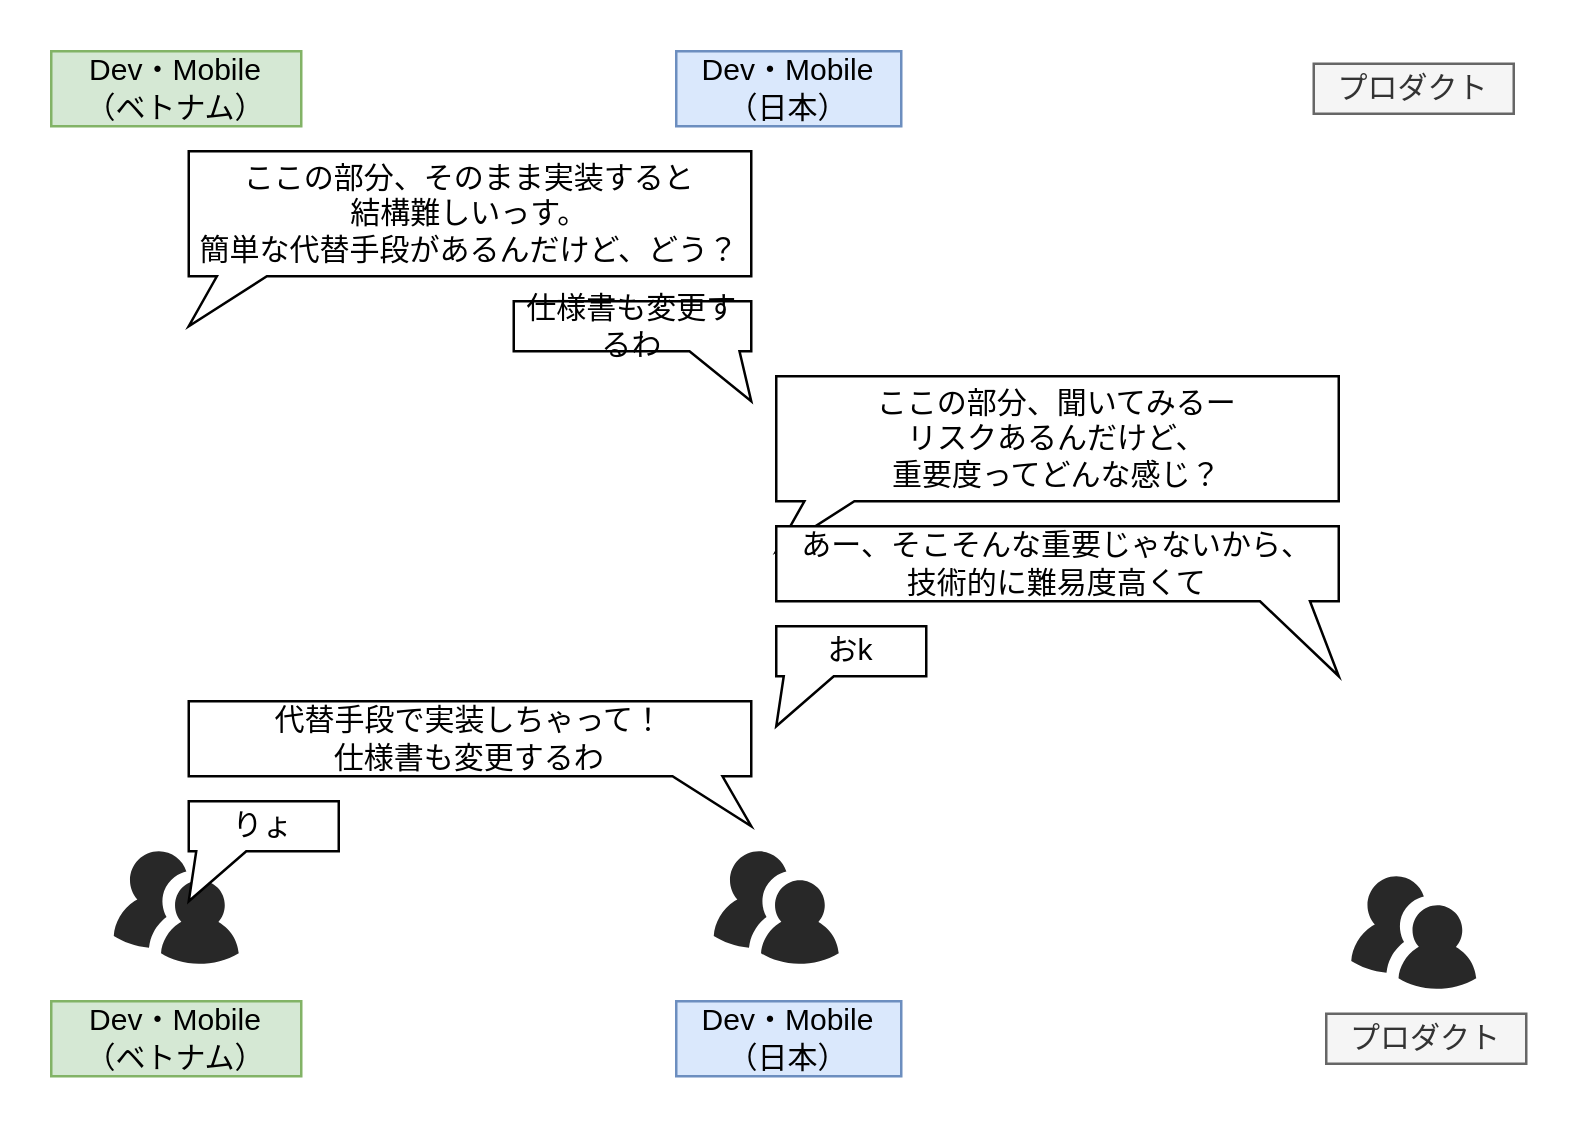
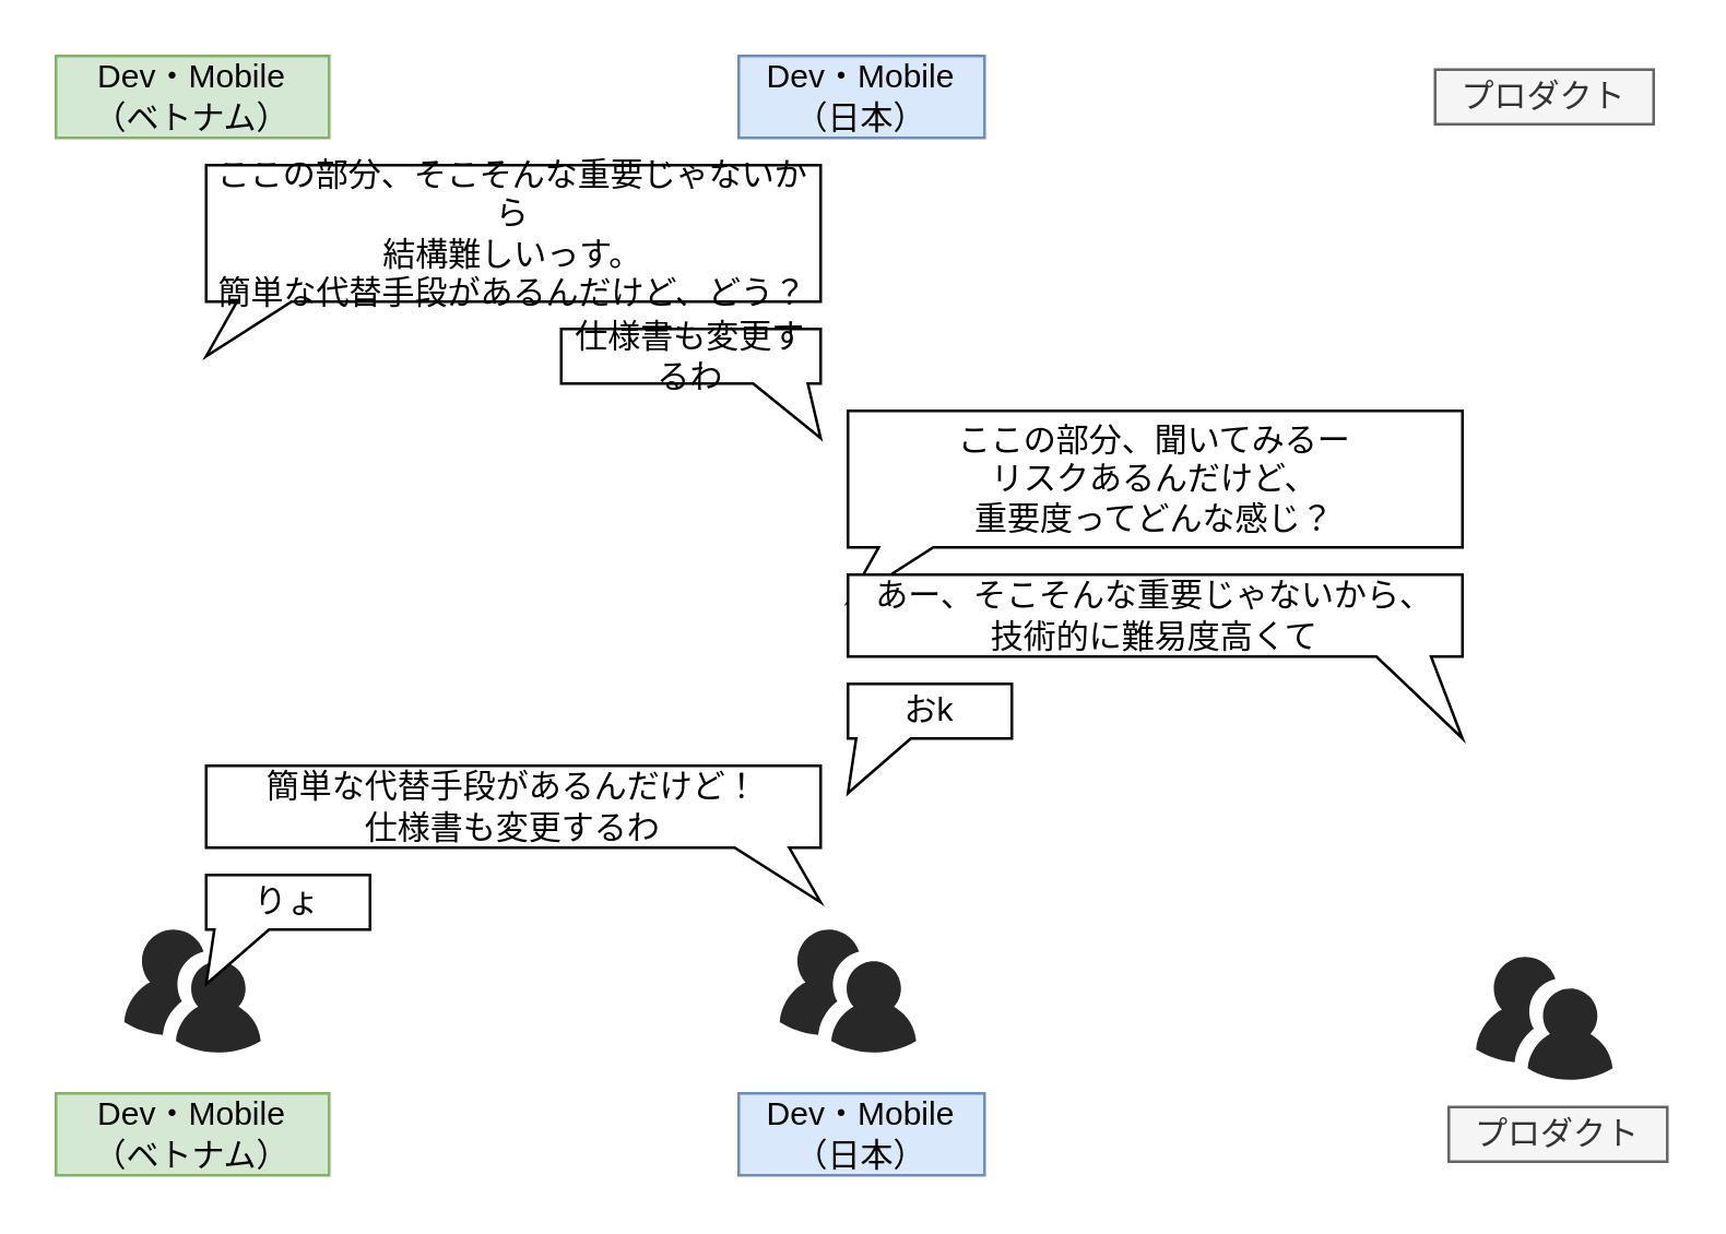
  <mxCell id="0" />
  <mxCell id="1" parent="0" />
  <mxCell id="2" value="" style="verticalLabelPosition=bottom;sketch=0;html=1;fillColor=#282828;strokeColor=none;verticalAlign=top;pointerEvents=1;align=center;shape=mxgraph.cisco_safe.people_places_things_icons.icon9;" vertex="1" parent="1"><mxGeometry x="285" y="340" width="50" height="45" as="geometry" /></mxCell>
  <mxCell id="3" value="" style="verticalLabelPosition=bottom;sketch=0;html=1;fillColor=#282828;strokeColor=none;verticalAlign=top;pointerEvents=1;align=center;shape=mxgraph.cisco_safe.people_places_things_icons.icon9;" vertex="1" parent="1"><mxGeometry x="540" y="350" width="50" height="45" as="geometry" /></mxCell>
  <mxCell id="4" value="ここの部分、聞いてみるー&lt;br&gt;リスクあるんだけど、&lt;br&gt;重要度ってどんな感じ？" style="shape=callout;whiteSpace=wrap;html=1;perimeter=calloutPerimeter;position2=0;size=20;position=0.05;" vertex="1" parent="1"><mxGeometry x="310" y="150" width="225" height="70" as="geometry" /></mxCell>
  <mxCell id="5" value="あー、そこそんな重要じゃないから、&lt;br&gt;技術的に難易度高くて" style="shape=callout;whiteSpace=wrap;html=1;perimeter=calloutPerimeter;size=30;position=0.86;position2=1;" vertex="1" parent="1"><mxGeometry x="310" y="210" width="225" height="60" as="geometry" /></mxCell>
  <mxCell id="6" value="おk" style="shape=callout;whiteSpace=wrap;html=1;perimeter=calloutPerimeter;position2=0;size=20;position=0.05;" vertex="1" parent="1"><mxGeometry x="310" y="250" width="60" height="40" as="geometry" /></mxCell>
  <mxCell id="7" value="Dev・Mobile&lt;br&gt;（日本）" style="rounded=0;whiteSpace=wrap;html=1;fillColor=#dae8fc;strokeColor=#6c8ebf;" vertex="1" parent="1"><mxGeometry x="270" y="400" width="90" height="30" as="geometry" /></mxCell>
  <mxCell id="8" value="プロダクト" style="rounded=0;whiteSpace=wrap;html=1;fillColor=#f5f5f5;strokeColor=#666666;fontColor=#333333;" vertex="1" parent="1"><mxGeometry x="530" y="405" width="80" height="20" as="geometry" /></mxCell>
  <mxCell id="9" value="" style="verticalLabelPosition=bottom;sketch=0;html=1;fillColor=#282828;strokeColor=none;verticalAlign=top;pointerEvents=1;align=center;shape=mxgraph.cisco_safe.people_places_things_icons.icon9;" vertex="1" parent="1"><mxGeometry x="45" y="340" width="50" height="45" as="geometry" /></mxCell>
  <mxCell id="10" value="Dev・Mobile&lt;br&gt;（ベトナム）" style="rounded=0;whiteSpace=wrap;html=1;fillColor=#d5e8d4;strokeColor=#82b366;" vertex="1" parent="1"><mxGeometry x="20" y="400" width="100" height="30" as="geometry" /></mxCell>
- <mxCell id="11" value="ここの部分、そのまま実装すると&lt;br&gt;結構難しいっす。&lt;br&gt;簡単な代替手段があるんだけど、どう？" style="shape=callout;whiteSpace=wrap;html=1;perimeter=calloutPerimeter;position2=0;size=20;position=0.05;" vertex="1" parent="1"><mxGeometry x="75" y="60" width="225" height="70" as="geometry" /></mxCell>
- <mxCell id="12" value="代替手段で実装しちゃって！&lt;br&gt;仕様書も変更するわ" style="shape=callout;whiteSpace=wrap;html=1;perimeter=calloutPerimeter;position2=1;size=20;position=0.86;" vertex="1" parent="1"><mxGeometry x="75" y="280" width="225" height="50" as="geometry" /></mxCell>
+ <mxCell id="11" value="ここの部分、そこそんな重要じゃないから&lt;br&gt;結構難しいっす。&lt;br&gt;簡単な代替手段があるんだけど、どう？" style="shape=callout;whiteSpace=wrap;html=1;perimeter=calloutPerimeter;position2=0;size=20;position=0.05;" vertex="1" parent="1"><mxGeometry x="75" y="60" width="225" height="70" as="geometry" /></mxCell>
+ <mxCell id="12" value="簡単な代替手段があるんだけど！&lt;br&gt;仕様書も変更するわ" style="shape=callout;whiteSpace=wrap;html=1;perimeter=calloutPerimeter;position2=1;size=20;position=0.86;" vertex="1" parent="1"><mxGeometry x="75" y="280" width="225" height="50" as="geometry" /></mxCell>
  <mxCell id="13" value="仕様書も変更するわ" style="shape=callout;whiteSpace=wrap;html=1;perimeter=calloutPerimeter;position2=1;size=20;position=0.74;" vertex="1" parent="1"><mxGeometry x="205" y="120" width="95" height="40" as="geometry" /></mxCell>
  <mxCell id="14" value="りょ" style="shape=callout;whiteSpace=wrap;html=1;perimeter=calloutPerimeter;position2=0;size=20;position=0.05;" vertex="1" parent="1"><mxGeometry x="75" y="320" width="60" height="40" as="geometry" /></mxCell>
  <mxCell id="15" value="Dev・Mobile&lt;br&gt;（ベトナム）" style="rounded=0;whiteSpace=wrap;html=1;fillColor=#d5e8d4;strokeColor=#82b366;" vertex="1" parent="1"><mxGeometry x="20" y="20" width="100" height="30" as="geometry" /></mxCell>
  <mxCell id="16" value="Dev・Mobile&lt;br&gt;（日本）" style="rounded=0;whiteSpace=wrap;html=1;fillColor=#dae8fc;strokeColor=#6c8ebf;" vertex="1" parent="1"><mxGeometry x="270" y="20" width="90" height="30" as="geometry" /></mxCell>
  <mxCell id="17" value="プロダクト" style="rounded=0;whiteSpace=wrap;html=1;fillColor=#f5f5f5;strokeColor=#666666;fontColor=#333333;" vertex="1" parent="1"><mxGeometry x="525" y="25" width="80" height="20" as="geometry" /></mxCell>
